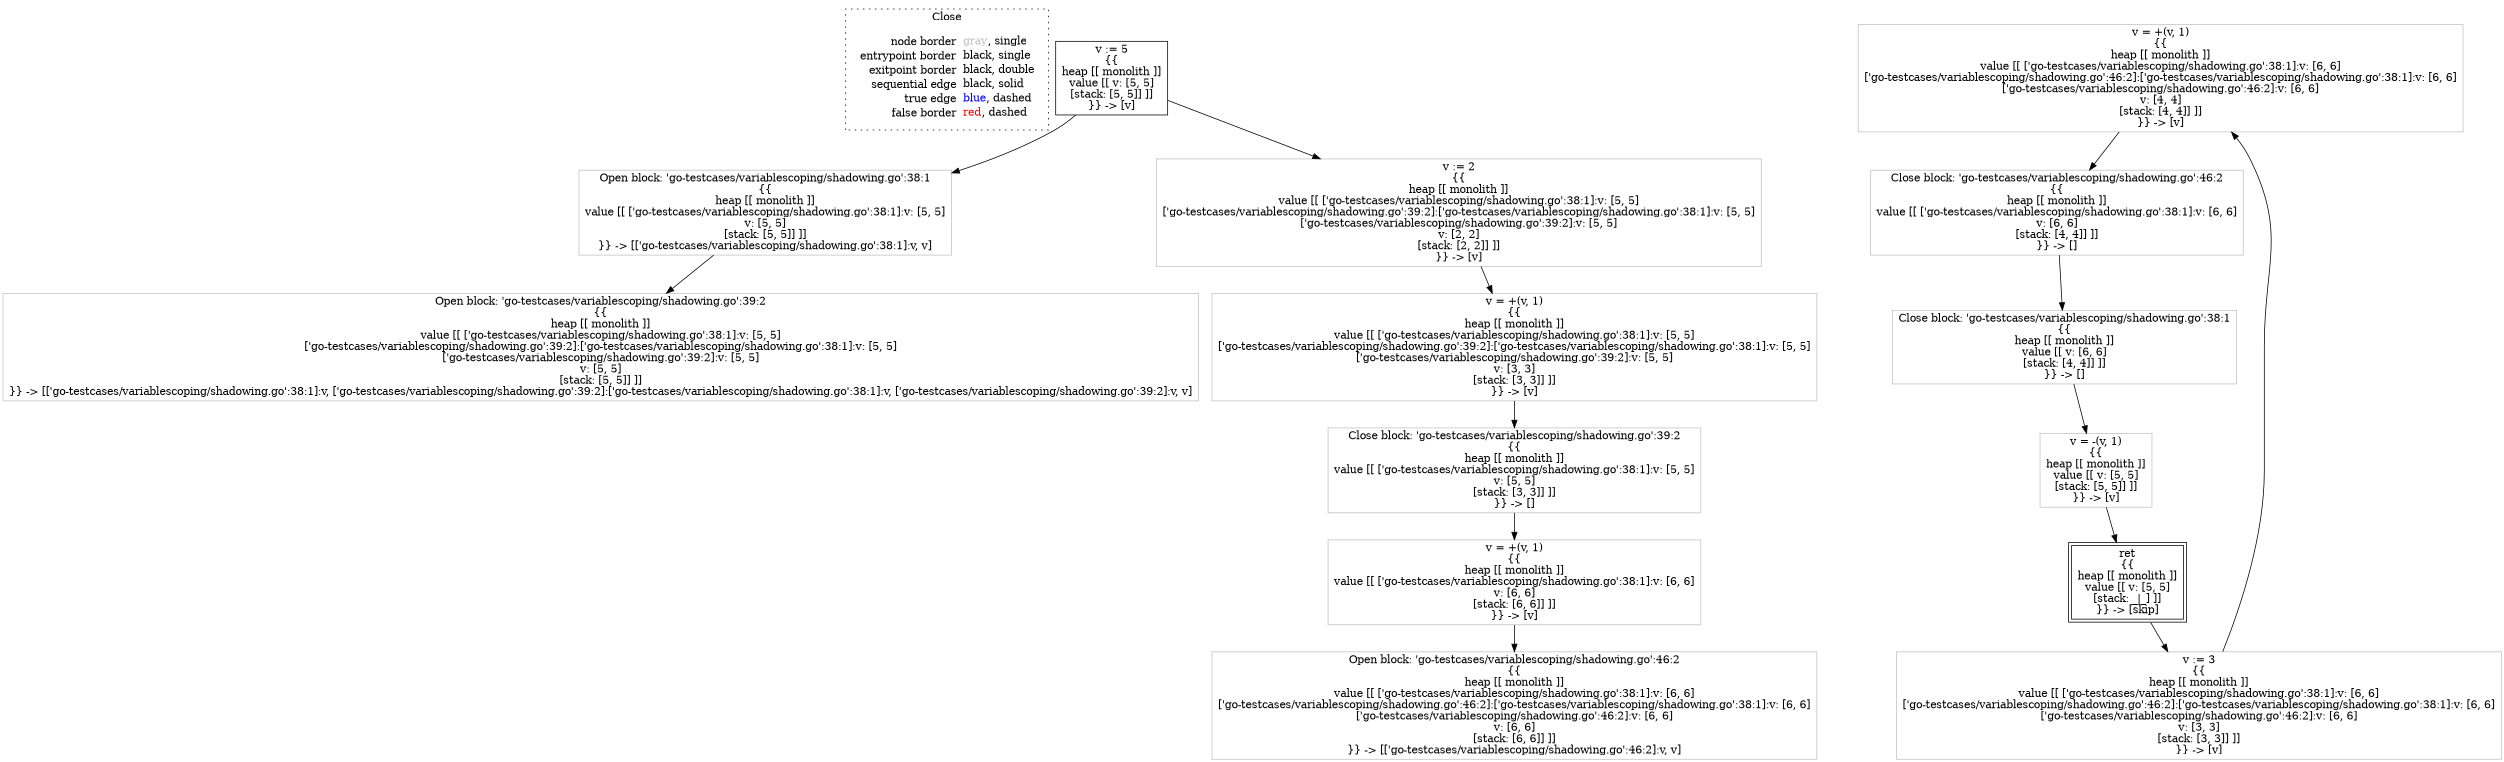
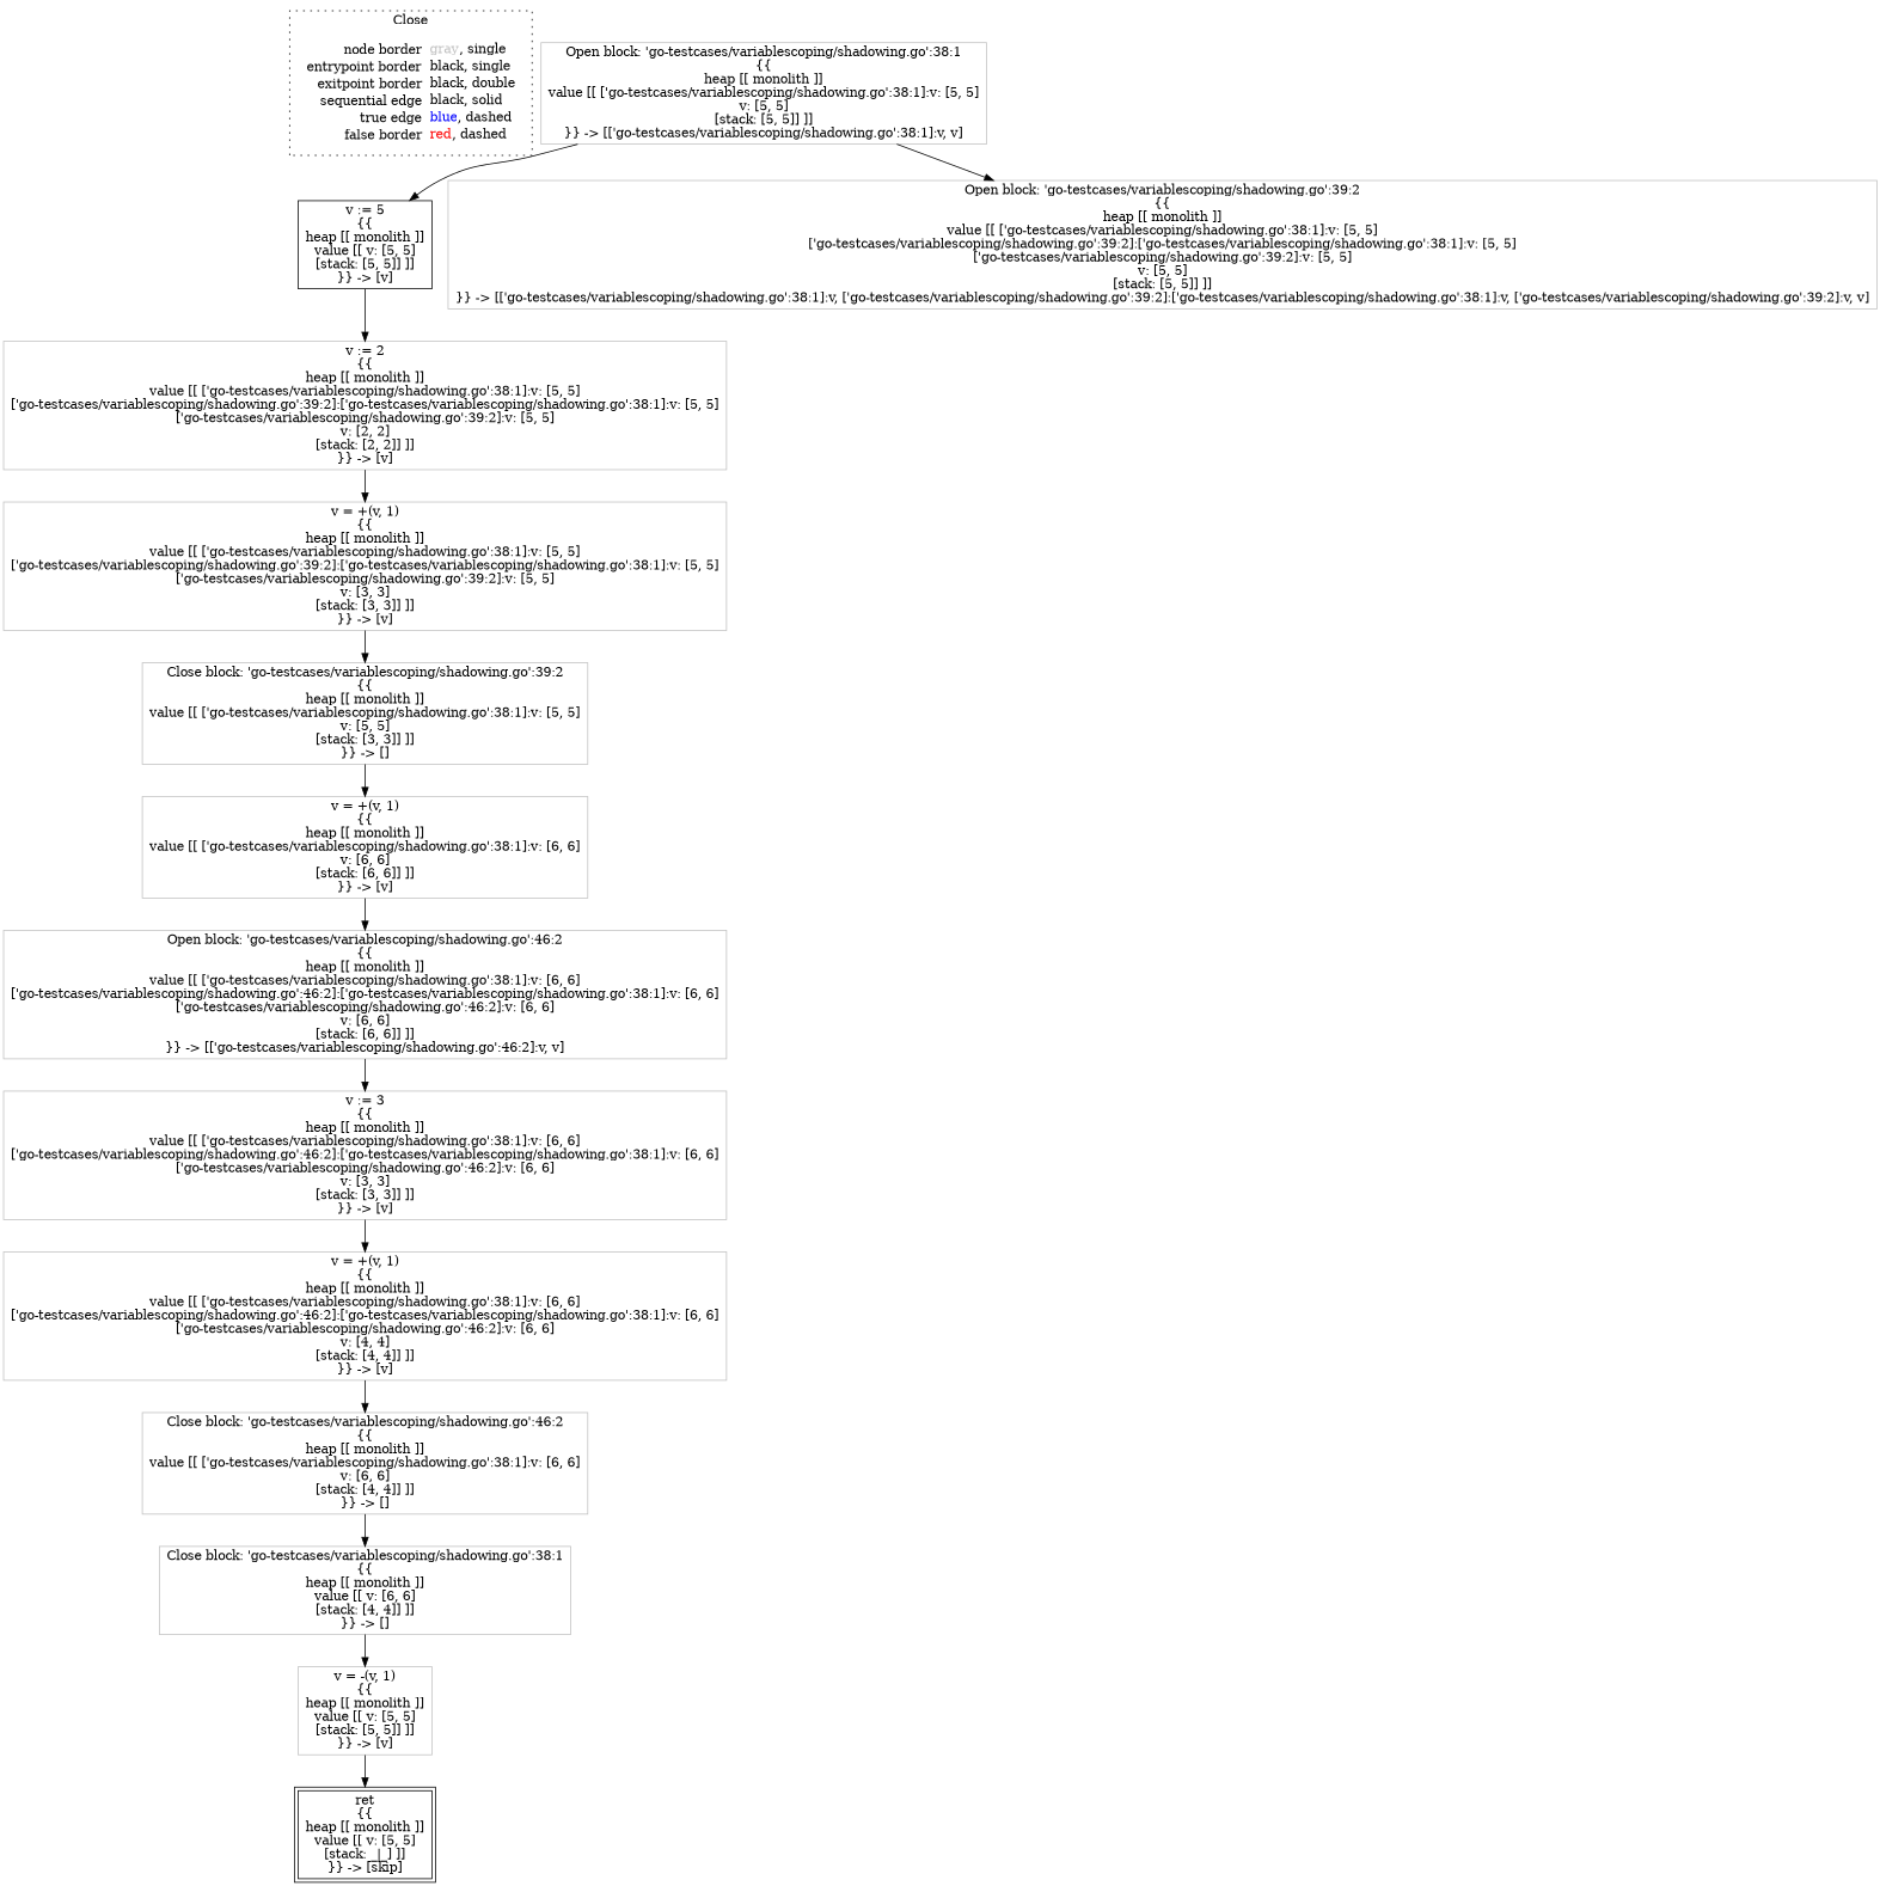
  digraph {
    node [shape=rect color=gray]
    edge [color=black]
    n1 [label=<<table border="0" cellpadding="2" cellspacing="0" cellborder="0"><tr><td align="right">node border&nbsp;</td><td align="left"><font color="gray">gray</font>, single</td></tr><tr><td align="right">entrypoint border&nbsp;</td><td align="left"><font color="black">black</font>, single</td></tr><tr><td align="right">exitpoint border&nbsp;</td><td align="left"><font color="black">black</font>, double</td></tr><tr><td align="right">sequential edge&nbsp;</td><td align="left"><font color="black">black</font>, solid</td></tr><tr><td align="right">true edge&nbsp;</td><td align="left"><font color="blue">blue</font>, dashed</td></tr><tr><td align="right">false border&nbsp;</td><td align="left"><font color="red">red</font>, dashed</td></tr></table>> shape=plaintext color=""]
    n2 [color=black label=<v := 5<BR/>{{<BR/>heap [[ monolith ]]<BR/>value [[ v: [5, 5]<BR/>[stack: [5, 5]] ]]<BR/>}} -&gt; [v]>]
    n3 [label=<Open block: 'go-testcases/variablescoping/shadowing.go':38:1<BR/>{{<BR/>heap [[ monolith ]]<BR/>value [[ ['go-testcases/variablescoping/shadowing.go':38:1]:v: [5, 5]<BR/>v: [5, 5]<BR/>[stack: [5, 5]] ]]<BR/>}} -&gt; [['go-testcases/variablescoping/shadowing.go':38:1]:v, v]>]
    n4 [label=<v := 2<BR/>{{<BR/>heap [[ monolith ]]<BR/>value [[ ['go-testcases/variablescoping/shadowing.go':38:1]:v: [5, 5]<BR/>['go-testcases/variablescoping/shadowing.go':39:2]:['go-testcases/variablescoping/shadowing.go':38:1]:v: [5, 5]<BR/>['go-testcases/variablescoping/shadowing.go':39:2]:v: [5, 5]<BR/>v: [2, 2]<BR/>[stack: [2, 2]] ]]<BR/>}} -&gt; [v]>]
    n5 [label=<Open block: 'go-testcases/variablescoping/shadowing.go':39:2<BR/>{{<BR/>heap [[ monolith ]]<BR/>value [[ ['go-testcases/variablescoping/shadowing.go':38:1]:v: [5, 5]<BR/>['go-testcases/variablescoping/shadowing.go':39:2]:['go-testcases/variablescoping/shadowing.go':38:1]:v: [5, 5]<BR/>['go-testcases/variablescoping/shadowing.go':39:2]:v: [5, 5]<BR/>v: [5, 5]<BR/>[stack: [5, 5]] ]]<BR/>}} -&gt; [['go-testcases/variablescoping/shadowing.go':38:1]:v, ['go-testcases/variablescoping/shadowing.go':39:2]:['go-testcases/variablescoping/shadowing.go':38:1]:v, ['go-testcases/variablescoping/shadowing.go':39:2]:v, v]>]
    n6 [label=<Close block: 'go-testcases/variablescoping/shadowing.go':39:2<BR/>{{<BR/>heap [[ monolith ]]<BR/>value [[ ['go-testcases/variablescoping/shadowing.go':38:1]:v: [5, 5]<BR/>v: [5, 5]<BR/>[stack: [3, 3]] ]]<BR/>}} -&gt; []>]
    n7 [label=<v = +(v, 1)<BR/>{{<BR/>heap [[ monolith ]]<BR/>value [[ ['go-testcases/variablescoping/shadowing.go':38:1]:v: [6, 6]<BR/>v: [6, 6]<BR/>[stack: [6, 6]] ]]<BR/>}} -&gt; [v]>]
    n8 [label=<Open block: 'go-testcases/variablescoping/shadowing.go':46:2<BR/>{{<BR/>heap [[ monolith ]]<BR/>value [[ ['go-testcases/variablescoping/shadowing.go':38:1]:v: [6, 6]<BR/>['go-testcases/variablescoping/shadowing.go':46:2]:['go-testcases/variablescoping/shadowing.go':38:1]:v: [6, 6]<BR/>['go-testcases/variablescoping/shadowing.go':46:2]:v: [6, 6]<BR/>v: [6, 6]<BR/>[stack: [6, 6]] ]]<BR/>}} -&gt; [['go-testcases/variablescoping/shadowing.go':46:2]:v, v]>]
    n9 [label=<v = +(v, 1)<BR/>{{<BR/>heap [[ monolith ]]<BR/>value [[ ['go-testcases/variablescoping/shadowing.go':38:1]:v: [6, 6]<BR/>['go-testcases/variablescoping/shadowing.go':46:2]:['go-testcases/variablescoping/shadowing.go':38:1]:v: [6, 6]<BR/>['go-testcases/variablescoping/shadowing.go':46:2]:v: [6, 6]<BR/>v: [4, 4]<BR/>[stack: [4, 4]] ]]<BR/>}} -&gt; [v]>]
    n10 [label=<Close block: 'go-testcases/variablescoping/shadowing.go':46:2<BR/>{{<BR/>heap [[ monolith ]]<BR/>value [[ ['go-testcases/variablescoping/shadowing.go':38:1]:v: [6, 6]<BR/>v: [6, 6]<BR/>[stack: [4, 4]] ]]<BR/>}} -&gt; []>]
    n11 [label=<Close block: 'go-testcases/variablescoping/shadowing.go':38:1<BR/>{{<BR/>heap [[ monolith ]]<BR/>value [[ v: [6, 6]<BR/>[stack: [4, 4]] ]]<BR/>}} -&gt; []>]
    n12 [label=<v := 3<BR/>{{<BR/>heap [[ monolith ]]<BR/>value [[ ['go-testcases/variablescoping/shadowing.go':38:1]:v: [6, 6]<BR/>['go-testcases/variablescoping/shadowing.go':46:2]:['go-testcases/variablescoping/shadowing.go':38:1]:v: [6, 6]<BR/>['go-testcases/variablescoping/shadowing.go':46:2]:v: [6, 6]<BR/>v: [3, 3]<BR/>[stack: [3, 3]] ]]<BR/>}} -&gt; [v]>]
    n13 [label=<v = +(v, 1)<BR/>{{<BR/>heap [[ monolith ]]<BR/>value [[ ['go-testcases/variablescoping/shadowing.go':38:1]:v: [5, 5]<BR/>['go-testcases/variablescoping/shadowing.go':39:2]:['go-testcases/variablescoping/shadowing.go':38:1]:v: [5, 5]<BR/>['go-testcases/variablescoping/shadowing.go':39:2]:v: [5, 5]<BR/>v: [3, 3]<BR/>[stack: [3, 3]] ]]<BR/>}} -&gt; [v]>]
    n14 [label=<v = -(v, 1)<BR/>{{<BR/>heap [[ monolith ]]<BR/>value [[ v: [5, 5]<BR/>[stack: [5, 5]] ]]<BR/>}} -&gt; [v]>]
    n15 [color=black label=<ret<BR/>{{<BR/>heap [[ monolith ]]<BR/>value [[ v: [5, 5]<BR/>[stack: _|_] ]]<BR/>}} -&gt; [skip]> peripheries=2]
    subgraph cluster_1 {
      label=Close
      style=dotted
      n1
    }
-   n2 -> n3
+   n3 -> n2
    n2 -> n4
    n3 -> n5
    n4 -> n13
    n6 -> n7
    n7 -> n8
-   n15 -> n12
+   n8 -> n12
    n9 -> n10
    n10 -> n11
    n11 -> n14
    n12 -> n9
    n13 -> n6
    n14 -> n15
  }
